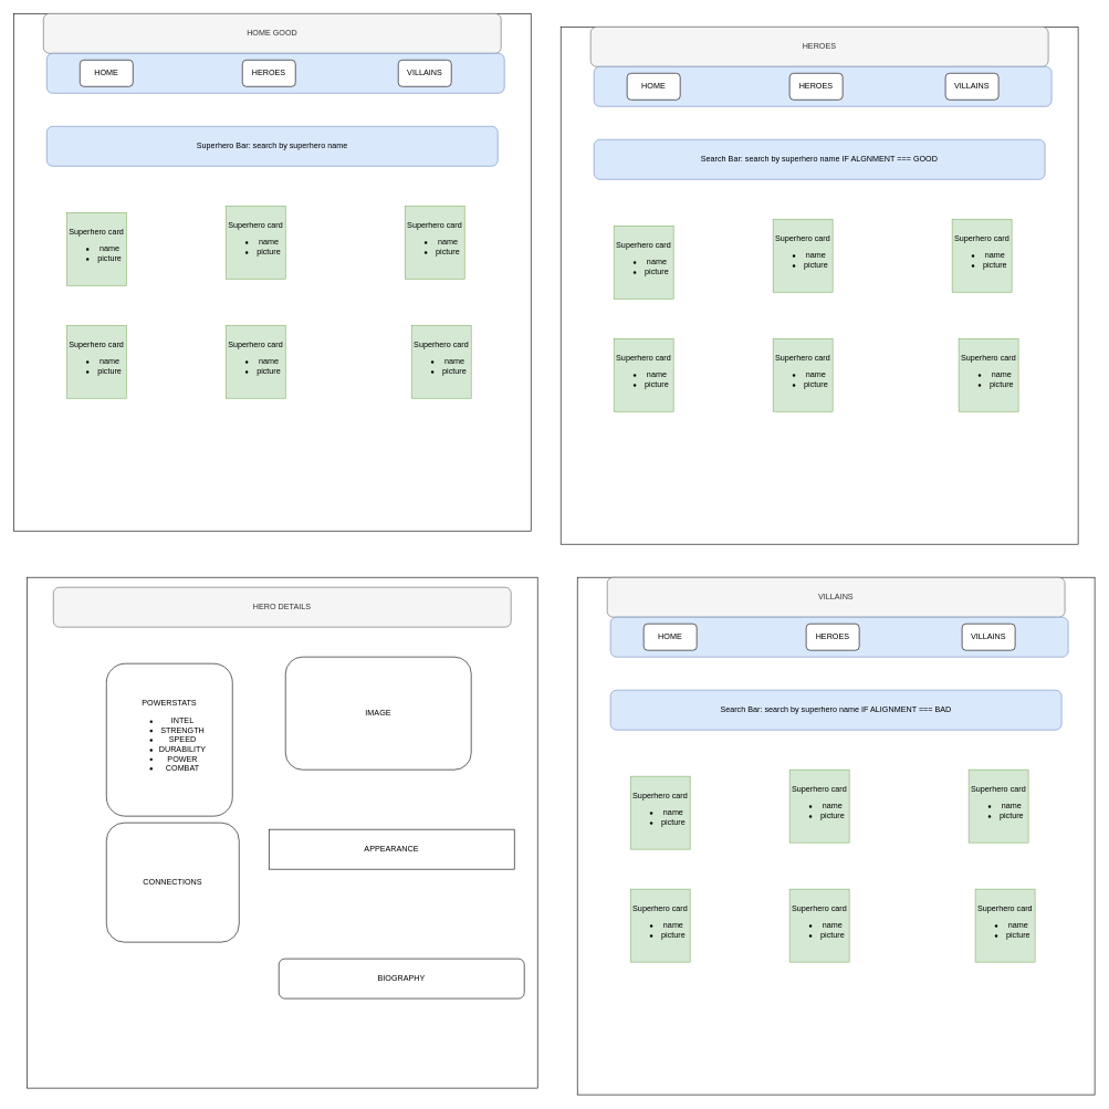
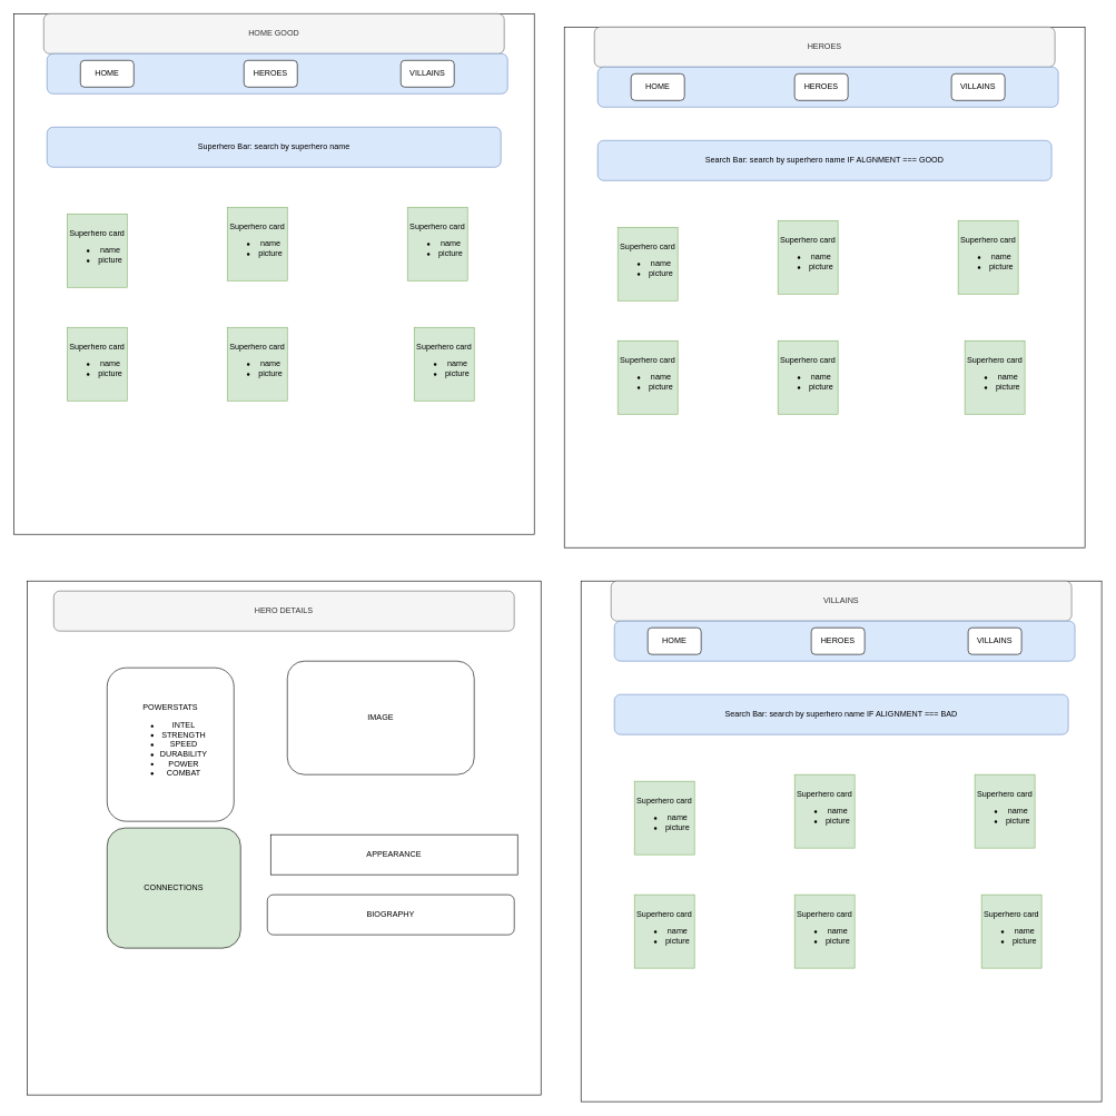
  <mxCell id="0" />
  <mxCell id="1" parent="0" />
  <mxCell id="2" value="" style="whiteSpace=wrap;html=1;aspect=fixed;" vertex="1" parent="1"><mxGeometry x="20" y="20" width="780" height="780" as="geometry" /></mxCell>
  <mxCell id="3" value="Superhero Bar: search by superhero name" style="rounded=1;whiteSpace=wrap;html=1;fillColor=#dae8fc;strokeColor=#6c8ebf;" vertex="1" parent="1"><mxGeometry x="70" y="190" width="680" height="60" as="geometry" /></mxCell>
  <mxCell id="4" value="Superhero card&lt;div&gt;&lt;ul&gt;&lt;li&gt;name&lt;/li&gt;&lt;li&gt;picture&lt;/li&gt;&lt;/ul&gt;&lt;/div&gt;" style="rounded=0;whiteSpace=wrap;html=1;fillColor=#d5e8d4;strokeColor=#82b366;" vertex="1" parent="1"><mxGeometry x="100" y="320" width="90" height="110" as="geometry" /></mxCell>
  <mxCell id="5" value="Superhero card&lt;div&gt;&lt;ul&gt;&lt;li&gt;name&lt;/li&gt;&lt;li&gt;picture&lt;/li&gt;&lt;/ul&gt;&lt;/div&gt;" style="rounded=0;whiteSpace=wrap;html=1;fillColor=#d5e8d4;strokeColor=#82b366;" vertex="1" parent="1"><mxGeometry x="100" y="490" width="90" height="110" as="geometry" /></mxCell>
  <mxCell id="6" value="Superhero card&lt;div&gt;&lt;ul&gt;&lt;li&gt;name&lt;/li&gt;&lt;li&gt;picture&lt;/li&gt;&lt;/ul&gt;&lt;/div&gt;" style="rounded=0;whiteSpace=wrap;html=1;fillColor=#d5e8d4;strokeColor=#82b366;" vertex="1" parent="1"><mxGeometry x="340" y="490" width="90" height="110" as="geometry" /></mxCell>
  <mxCell id="7" value="Superhero card&lt;div&gt;&lt;ul&gt;&lt;li&gt;name&lt;/li&gt;&lt;li&gt;picture&lt;/li&gt;&lt;/ul&gt;&lt;/div&gt;" style="rounded=0;whiteSpace=wrap;html=1;fillColor=#d5e8d4;strokeColor=#82b366;" vertex="1" parent="1"><mxGeometry x="620" y="490" width="90" height="110" as="geometry" /></mxCell>
  <mxCell id="8" value="Superhero card&lt;div&gt;&lt;ul&gt;&lt;li&gt;name&lt;/li&gt;&lt;li&gt;picture&lt;/li&gt;&lt;/ul&gt;&lt;/div&gt;" style="rounded=0;whiteSpace=wrap;html=1;fillColor=#d5e8d4;strokeColor=#82b366;" vertex="1" parent="1"><mxGeometry x="610" y="310" width="90" height="110" as="geometry" /></mxCell>
  <mxCell id="9" value="Superhero card&lt;div&gt;&lt;ul&gt;&lt;li&gt;name&lt;/li&gt;&lt;li&gt;picture&lt;/li&gt;&lt;/ul&gt;&lt;/div&gt;" style="rounded=0;whiteSpace=wrap;html=1;fillColor=#d5e8d4;strokeColor=#82b366;" vertex="1" parent="1"><mxGeometry x="340" y="310" width="90" height="110" as="geometry" /></mxCell>
  <mxCell id="10" value="HOME GOOD" style="rounded=1;whiteSpace=wrap;html=1;fillColor=#f5f5f5;fontColor=#333333;strokeColor=#666666;" vertex="1" parent="1"><mxGeometry x="65" y="20" width="690" height="60" as="geometry" /></mxCell>
  <mxCell id="11" value="" style="rounded=1;whiteSpace=wrap;html=1;fillColor=#dae8fc;strokeColor=#6c8ebf;" vertex="1" parent="1"><mxGeometry x="70" y="80" width="690" height="60" as="geometry" /></mxCell>
  <mxCell id="12" value="HOME" style="rounded=1;whiteSpace=wrap;html=1;" vertex="1" parent="1"><mxGeometry x="120" y="90" width="80" height="40" as="geometry" /></mxCell>
  <mxCell id="13" value="VILLAINS" style="rounded=1;whiteSpace=wrap;html=1;" vertex="1" parent="1"><mxGeometry x="600" y="90" width="80" height="40" as="geometry" /></mxCell>
  <mxCell id="14" value="HEROES" style="rounded=1;whiteSpace=wrap;html=1;" vertex="1" parent="1"><mxGeometry x="365" y="90" width="80" height="40" as="geometry" /></mxCell>
  <mxCell id="15" value="" style="whiteSpace=wrap;html=1;aspect=fixed;" vertex="1" parent="1"><mxGeometry x="40" y="870" width="770" height="770" as="geometry" /></mxCell>
  <mxCell id="16" value="HERO DETAILS" style="rounded=1;whiteSpace=wrap;html=1;fillColor=#f5f5f5;fontColor=#333333;strokeColor=#666666;" vertex="1" parent="1"><mxGeometry x="80" y="885" width="690" height="60" as="geometry" /></mxCell>
  <mxCell id="17" value="IMAGE" style="rounded=1;whiteSpace=wrap;html=1;" vertex="1" parent="1"><mxGeometry x="430" y="990" width="280" height="170" as="geometry" /></mxCell>
  <mxCell id="18" value="POWERSTATS&lt;div&gt;&lt;ul&gt;&lt;li&gt;INTEL&lt;/li&gt;&lt;li&gt;STRENGTH&lt;/li&gt;&lt;li&gt;SPEED&lt;/li&gt;&lt;li&gt;DURABILITY&lt;/li&gt;&lt;li&gt;POWER&lt;/li&gt;&lt;li&gt;COMBAT&lt;/li&gt;&lt;/ul&gt;&lt;/div&gt;" style="rounded=1;whiteSpace=wrap;html=1;" vertex="1" parent="1"><mxGeometry x="160" y="1000" width="190" height="230" as="geometry" /></mxCell>
  <mxCell id="19" value="APPEARANCE" style="whiteSpace=wrap;html=1;rounded=0;" vertex="1" parent="1"><mxGeometry x="405" y="1250" width="370" height="60" as="geometry" /></mxCell>
- <mxCell id="20" value="BIOGRAPHY" style="rounded=1;whiteSpace=wrap;html=1;" vertex="1" parent="1"><mxGeometry x="420" y="1445" width="370" height="60" as="geometry" /></mxCell>
- <mxCell id="21" value="CONNECTIONS" style="rounded=1;whiteSpace=wrap;html=1;" vertex="1" parent="1"><mxGeometry x="160" y="1240" width="200" height="180" as="geometry" /></mxCell>
+ <mxCell id="20" value="BIOGRAPHY" style="rounded=1;whiteSpace=wrap;html=1;" vertex="1" parent="1"><mxGeometry x="400" y="1340" width="370" height="60" as="geometry" /></mxCell>
+ <mxCell id="21" value="CONNECTIONS" style="rounded=1;whiteSpace=wrap;html=1;fillColor=#d5e8d4;" vertex="1" parent="1"><mxGeometry x="160" y="1240" width="200" height="180" as="geometry" /></mxCell>
  <mxCell id="22" value="" style="whiteSpace=wrap;html=1;aspect=fixed;" vertex="1" parent="1"><mxGeometry x="870" y="870" width="780" height="780" as="geometry" /></mxCell>
  <mxCell id="23" value="Search Bar: search by superhero name IF ALIGNMENT === BAD" style="rounded=1;whiteSpace=wrap;html=1;fillColor=#dae8fc;strokeColor=#6c8ebf;" vertex="1" parent="1"><mxGeometry x="920" y="1040" width="680" height="60" as="geometry" /></mxCell>
  <mxCell id="24" value="Superhero card&lt;div&gt;&lt;ul&gt;&lt;li&gt;name&lt;/li&gt;&lt;li&gt;picture&lt;/li&gt;&lt;/ul&gt;&lt;/div&gt;" style="rounded=0;whiteSpace=wrap;html=1;fillColor=#d5e8d4;strokeColor=#82b366;" vertex="1" parent="1"><mxGeometry x="950" y="1170" width="90" height="110" as="geometry" /></mxCell>
  <mxCell id="25" value="Superhero card&lt;div&gt;&lt;ul&gt;&lt;li&gt;name&lt;/li&gt;&lt;li&gt;picture&lt;/li&gt;&lt;/ul&gt;&lt;/div&gt;" style="rounded=0;whiteSpace=wrap;html=1;fillColor=#d5e8d4;strokeColor=#82b366;" vertex="1" parent="1"><mxGeometry x="950" y="1340" width="90" height="110" as="geometry" /></mxCell>
  <mxCell id="26" value="Superhero card&lt;div&gt;&lt;ul&gt;&lt;li&gt;name&lt;/li&gt;&lt;li&gt;picture&lt;/li&gt;&lt;/ul&gt;&lt;/div&gt;" style="rounded=0;whiteSpace=wrap;html=1;fillColor=#d5e8d4;strokeColor=#82b366;" vertex="1" parent="1"><mxGeometry x="1190" y="1340" width="90" height="110" as="geometry" /></mxCell>
  <mxCell id="27" value="Superhero card&lt;div&gt;&lt;ul&gt;&lt;li&gt;name&lt;/li&gt;&lt;li&gt;picture&lt;/li&gt;&lt;/ul&gt;&lt;/div&gt;" style="rounded=0;whiteSpace=wrap;html=1;fillColor=#d5e8d4;strokeColor=#82b366;" vertex="1" parent="1"><mxGeometry x="1470" y="1340" width="90" height="110" as="geometry" /></mxCell>
  <mxCell id="28" value="Superhero card&lt;div&gt;&lt;ul&gt;&lt;li&gt;name&lt;/li&gt;&lt;li&gt;picture&lt;/li&gt;&lt;/ul&gt;&lt;/div&gt;" style="rounded=0;whiteSpace=wrap;html=1;fillColor=#d5e8d4;strokeColor=#82b366;" vertex="1" parent="1"><mxGeometry x="1460" y="1160" width="90" height="110" as="geometry" /></mxCell>
  <mxCell id="29" value="Superhero card&lt;div&gt;&lt;ul&gt;&lt;li&gt;name&lt;/li&gt;&lt;li&gt;picture&lt;/li&gt;&lt;/ul&gt;&lt;/div&gt;" style="rounded=0;whiteSpace=wrap;html=1;fillColor=#d5e8d4;strokeColor=#82b366;" vertex="1" parent="1"><mxGeometry x="1190" y="1160" width="90" height="110" as="geometry" /></mxCell>
  <mxCell id="30" value="VILLAINS" style="rounded=1;whiteSpace=wrap;html=1;fillColor=#f5f5f5;fontColor=#333333;strokeColor=#666666;" vertex="1" parent="1"><mxGeometry x="915" y="870" width="690" height="60" as="geometry" /></mxCell>
  <mxCell id="31" value="" style="rounded=1;whiteSpace=wrap;html=1;fillColor=#dae8fc;strokeColor=#6c8ebf;" vertex="1" parent="1"><mxGeometry x="920" y="930" width="690" height="60" as="geometry" /></mxCell>
  <mxCell id="32" value="HOME" style="rounded=1;whiteSpace=wrap;html=1;" vertex="1" parent="1"><mxGeometry x="970" y="940" width="80" height="40" as="geometry" /></mxCell>
  <mxCell id="33" value="VILLAINS" style="rounded=1;whiteSpace=wrap;html=1;" vertex="1" parent="1"><mxGeometry x="1450" y="940" width="80" height="40" as="geometry" /></mxCell>
  <mxCell id="34" value="HEROES" style="rounded=1;whiteSpace=wrap;html=1;" vertex="1" parent="1"><mxGeometry x="1215" y="940" width="80" height="40" as="geometry" /></mxCell>
  <mxCell id="35" value="" style="whiteSpace=wrap;html=1;aspect=fixed;" vertex="1" parent="1"><mxGeometry x="845" y="40" width="780" height="780" as="geometry" /></mxCell>
  <mxCell id="36" value="Search Bar: search by superhero name IF ALGNMENT === GOOD" style="rounded=1;whiteSpace=wrap;html=1;fillColor=#dae8fc;strokeColor=#6c8ebf;" vertex="1" parent="1"><mxGeometry x="895" y="210" width="680" height="60" as="geometry" /></mxCell>
  <mxCell id="37" value="Superhero card&lt;div&gt;&lt;ul&gt;&lt;li&gt;name&lt;/li&gt;&lt;li&gt;picture&lt;/li&gt;&lt;/ul&gt;&lt;/div&gt;" style="rounded=0;whiteSpace=wrap;html=1;fillColor=#d5e8d4;strokeColor=#82b366;" vertex="1" parent="1"><mxGeometry x="925" y="340" width="90" height="110" as="geometry" /></mxCell>
  <mxCell id="38" value="Superhero card&lt;div&gt;&lt;ul&gt;&lt;li&gt;name&lt;/li&gt;&lt;li&gt;picture&lt;/li&gt;&lt;/ul&gt;&lt;/div&gt;" style="rounded=0;whiteSpace=wrap;html=1;fillColor=#d5e8d4;strokeColor=#82b366;" vertex="1" parent="1"><mxGeometry x="925" y="510" width="90" height="110" as="geometry" /></mxCell>
  <mxCell id="39" value="Superhero card&lt;div&gt;&lt;ul&gt;&lt;li&gt;name&lt;/li&gt;&lt;li&gt;picture&lt;/li&gt;&lt;/ul&gt;&lt;/div&gt;" style="rounded=0;whiteSpace=wrap;html=1;fillColor=#d5e8d4;strokeColor=#82b366;" vertex="1" parent="1"><mxGeometry x="1165" y="510" width="90" height="110" as="geometry" /></mxCell>
  <mxCell id="40" value="Superhero card&lt;div&gt;&lt;ul&gt;&lt;li&gt;name&lt;/li&gt;&lt;li&gt;picture&lt;/li&gt;&lt;/ul&gt;&lt;/div&gt;" style="rounded=0;whiteSpace=wrap;html=1;fillColor=#d5e8d4;strokeColor=#82b366;" vertex="1" parent="1"><mxGeometry x="1445" y="510" width="90" height="110" as="geometry" /></mxCell>
  <mxCell id="41" value="Superhero card&lt;div&gt;&lt;ul&gt;&lt;li&gt;name&lt;/li&gt;&lt;li&gt;picture&lt;/li&gt;&lt;/ul&gt;&lt;/div&gt;" style="rounded=0;whiteSpace=wrap;html=1;fillColor=#d5e8d4;strokeColor=#82b366;" vertex="1" parent="1"><mxGeometry x="1435" y="330" width="90" height="110" as="geometry" /></mxCell>
  <mxCell id="42" value="Superhero card&lt;div&gt;&lt;ul&gt;&lt;li&gt;name&lt;/li&gt;&lt;li&gt;picture&lt;/li&gt;&lt;/ul&gt;&lt;/div&gt;" style="rounded=0;whiteSpace=wrap;html=1;fillColor=#d5e8d4;strokeColor=#82b366;" vertex="1" parent="1"><mxGeometry x="1165" y="330" width="90" height="110" as="geometry" /></mxCell>
  <mxCell id="43" value="HEROES" style="rounded=1;whiteSpace=wrap;html=1;fillColor=#f5f5f5;fontColor=#333333;strokeColor=#666666;" vertex="1" parent="1"><mxGeometry x="890" y="40" width="690" height="60" as="geometry" /></mxCell>
  <mxCell id="44" value="" style="rounded=1;whiteSpace=wrap;html=1;fillColor=#dae8fc;strokeColor=#6c8ebf;" vertex="1" parent="1"><mxGeometry x="895" y="100" width="690" height="60" as="geometry" /></mxCell>
  <mxCell id="45" value="HOME" style="rounded=1;whiteSpace=wrap;html=1;" vertex="1" parent="1"><mxGeometry x="945" y="110" width="80" height="40" as="geometry" /></mxCell>
  <mxCell id="46" value="VILLAINS" style="rounded=1;whiteSpace=wrap;html=1;" vertex="1" parent="1"><mxGeometry x="1425" y="110" width="80" height="40" as="geometry" /></mxCell>
  <mxCell id="47" value="HEROES" style="rounded=1;whiteSpace=wrap;html=1;" vertex="1" parent="1"><mxGeometry x="1190" y="110" width="80" height="40" as="geometry" /></mxCell>
